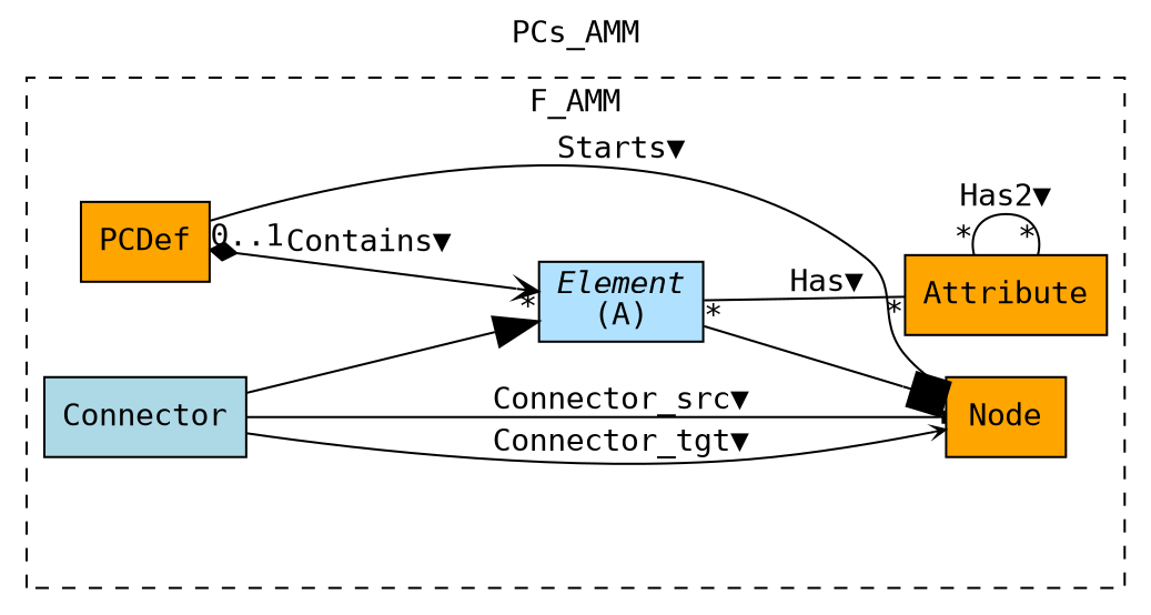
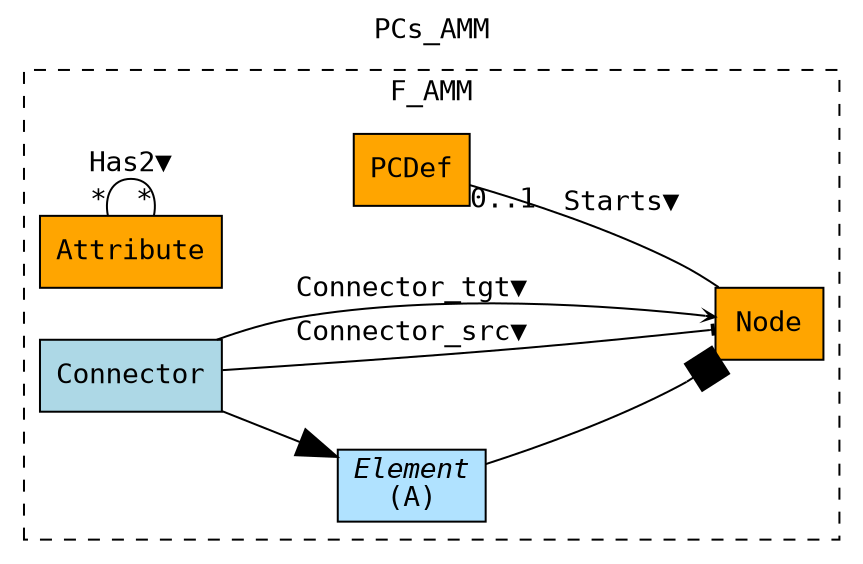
  digraph {
    fontname="DejaVu Sans Mono"
    label=PCs_AMM
    labelfontsize=12
    labelloc=tl
    rankdir=LR
    node [fillcolor=orange fontname="DejaVu Sans Mono" shape=record style=filled]
    edge [fontname="DejaVu Sans Mono"]
    n1 [label=Attribute]
    n2 [fillcolor=lightskyblue1 label=<{<I>Element</I><br/>(A)}>]
    n3 [label=PCDef]
    n4 [label="Node"]
    n5 [fillcolor=lightblue label=Connector]
    subgraph cluster_1 {
      label=F_AMM
      style=dashed
      n1
      n2
      n3
      n4
      n5
    }
    n1 -> n1 [dir=none headlabel="*" label="Has2▼" taillabel="*"]
-   n2 -> n1 [dir=none headlabel="*" label="Has▼" taillabel="*"]
    n2 -> n4 [arrowhead=box arrowsize=2.0]
-   n3 -> n2 [arrowhead=vee arrowtail=diamond dir=both headlabel="*" label="Contains▼"]
    n3 -> n4 [dir=none label="Starts▼" taillabel="0..1"]
    n5 -> n2 [arrowhead=normal arrowsize=2.0]
    n5 -> n4 [arrowhead=tee arrowsize=.5 label="Connector_src▼"]
    n5 -> n4 [arrowhead=vee arrowsize=.5 label="Connector_tgt▼"]
  }
